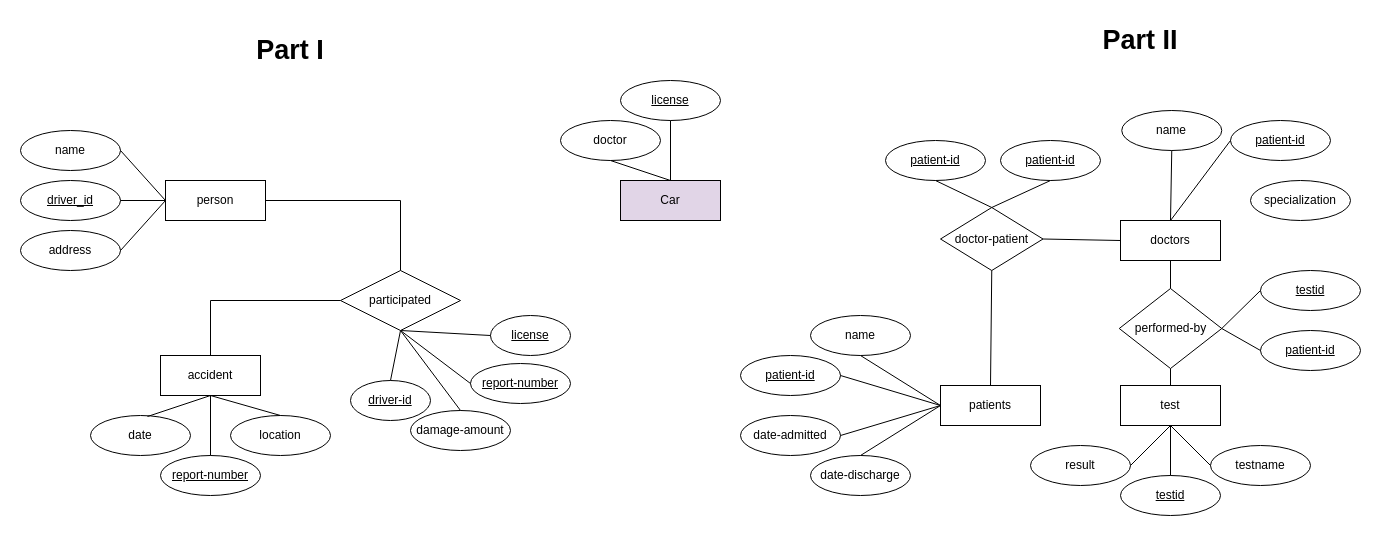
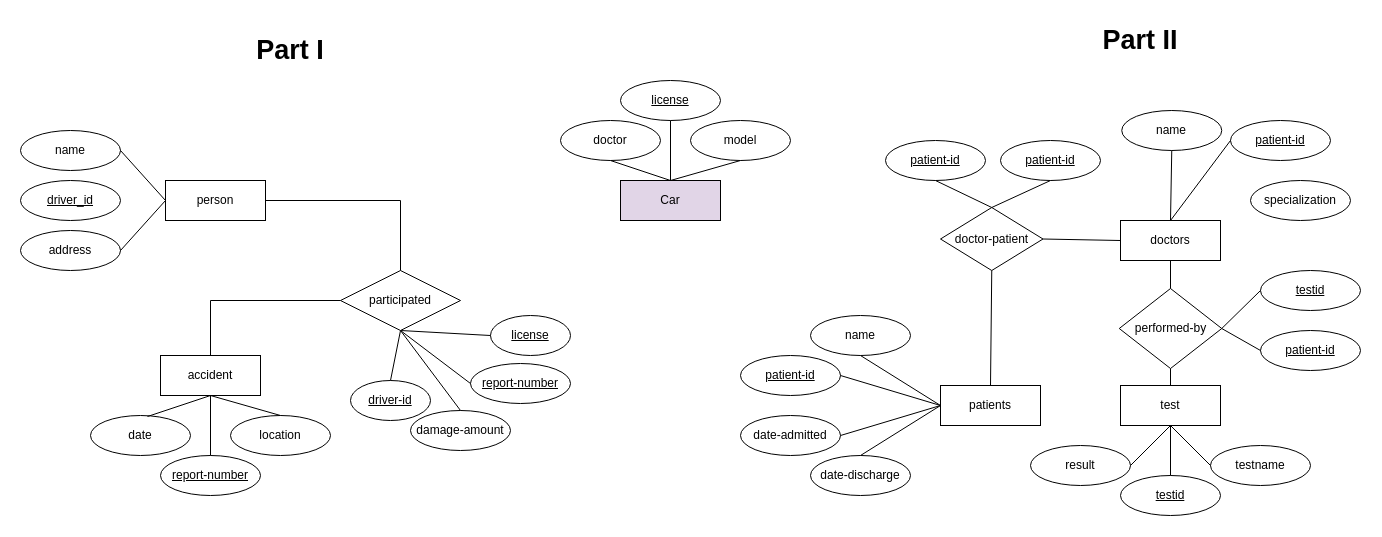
  <mxCell id="0" />
  <mxCell id="1" parent="0" />
  <mxCell id="2" value="person" style="whiteSpace=wrap;html=1;align=center;" parent="1" vertex="1"><mxGeometry x="165" y="180" width="100" height="40" as="geometry" /></mxCell>
  <mxCell id="3" value="driver_id" style="ellipse;whiteSpace=wrap;html=1;align=center;fontStyle=4;" parent="1" vertex="1"><mxGeometry x="20" y="180" width="100" height="40" as="geometry" /></mxCell>
- <mxCell id="4" value="" style="endArrow=none;html=1;rounded=0;entryX=1;entryY=0.5;entryDx=0;entryDy=0;exitX=0;exitY=0.5;exitDx=0;exitDy=0;" parent="1" source="2" target="3" edge="1"><mxGeometry width="50" height="50" relative="1" as="geometry"><mxPoint x="-30" y="210" as="sourcePoint" /><mxPoint x="20" y="160" as="targetPoint" /></mxGeometry></mxCell>
  <mxCell id="5" value="name" style="ellipse;whiteSpace=wrap;html=1;align=center;" parent="1" vertex="1"><mxGeometry x="20" y="130" width="100" height="40" as="geometry" /></mxCell>
  <mxCell id="6" value="" style="endArrow=none;html=1;rounded=0;entryX=1;entryY=0.5;entryDx=0;entryDy=0;exitX=0;exitY=0.5;exitDx=0;exitDy=0;" parent="1" source="2" target="5" edge="1"><mxGeometry width="50" height="50" relative="1" as="geometry"><mxPoint x="130" y="180" as="sourcePoint" /><mxPoint x="80" y="210" as="targetPoint" /></mxGeometry></mxCell>
  <mxCell id="7" value="address" style="ellipse;whiteSpace=wrap;html=1;align=center;" parent="1" vertex="1"><mxGeometry x="20" y="230" width="100" height="40" as="geometry" /></mxCell>
  <mxCell id="8" value="Car" style="whiteSpace=wrap;html=1;align=center;fillColor=#e1d5e7;" parent="1" vertex="1"><mxGeometry x="620" y="180" width="100" height="40" as="geometry" /></mxCell>
  <mxCell id="9" value="" style="endArrow=none;html=1;rounded=0;entryX=1;entryY=0.5;entryDx=0;entryDy=0;exitX=0;exitY=0.5;exitDx=0;exitDy=0;" parent="1" source="2" target="7" edge="1"><mxGeometry width="50" height="50" relative="1" as="geometry"><mxPoint x="160" y="290" as="sourcePoint" /><mxPoint x="80" y="290" as="targetPoint" /></mxGeometry></mxCell>
  <mxCell id="10" value="doctor" style="ellipse;whiteSpace=wrap;html=1;align=center;" parent="1" vertex="1"><mxGeometry x="560" y="120" width="100" height="40" as="geometry" /></mxCell>
  <mxCell id="11" value="" style="endArrow=none;html=1;rounded=0;exitX=0.5;exitY=0;exitDx=0;exitDy=0;entryX=0.5;entryY=1;entryDx=0;entryDy=0;" parent="1" source="8" target="10" edge="1"><mxGeometry width="50" height="50" relative="1" as="geometry"><mxPoint x="650" y="150" as="sourcePoint" /><mxPoint x="650" y="90" as="targetPoint" /></mxGeometry></mxCell>
+ <mxCell id="12" value="model" style="ellipse;whiteSpace=wrap;html=1;align=center;" parent="1" vertex="1"><mxGeometry x="690" y="120" width="100" height="40" as="geometry" /></mxCell>
  <mxCell id="13" value="license" style="ellipse;whiteSpace=wrap;html=1;align=center;fontStyle=4;" parent="1" vertex="1"><mxGeometry x="620" y="80" width="100" height="40" as="geometry" /></mxCell>
+ <mxCell id="14" value="" style="endArrow=none;html=1;rounded=0;entryX=0.5;entryY=0;entryDx=0;entryDy=0;exitX=0.5;exitY=1;exitDx=0;exitDy=0;" parent="1" source="12" target="8" edge="1"><mxGeometry width="50" height="50" relative="1" as="geometry"><mxPoint x="680" y="160" as="sourcePoint" /><mxPoint x="630" y="160" as="targetPoint" /></mxGeometry></mxCell>
  <mxCell id="15" value="" style="endArrow=none;html=1;rounded=0;exitX=0.5;exitY=0;exitDx=0;exitDy=0;entryX=0.5;entryY=1;entryDx=0;entryDy=0;" parent="1" source="8" target="13" edge="1"><mxGeometry width="50" height="50" relative="1" as="geometry"><mxPoint x="810" y="90" as="sourcePoint" /><mxPoint x="750" y="70" as="targetPoint" /></mxGeometry></mxCell>
  <mxCell id="16" value="accident" style="whiteSpace=wrap;html=1;align=center;" parent="1" vertex="1"><mxGeometry x="160" y="355" width="100" height="40" as="geometry" /></mxCell>
  <mxCell id="17" value="date" style="ellipse;whiteSpace=wrap;html=1;align=center;" parent="1" vertex="1"><mxGeometry x="90" y="415" width="100" height="40" as="geometry" /></mxCell>
  <mxCell id="18" value="location" style="ellipse;whiteSpace=wrap;html=1;align=center;" parent="1" vertex="1"><mxGeometry x="230" y="415" width="100" height="40" as="geometry" /></mxCell>
  <mxCell id="19" value="report-number" style="ellipse;whiteSpace=wrap;html=1;align=center;fontStyle=4;" parent="1" vertex="1"><mxGeometry x="160" y="455" width="100" height="40" as="geometry" /></mxCell>
  <mxCell id="20" value="" style="endArrow=none;html=1;rounded=0;entryX=0.57;entryY=0.025;entryDx=0;entryDy=0;exitX=0.5;exitY=1;exitDx=0;exitDy=0;entryPerimeter=0;" parent="1" source="16" target="17" edge="1"><mxGeometry width="50" height="50" relative="1" as="geometry"><mxPoint x="210" y="335" as="sourcePoint" /><mxPoint x="60" y="335" as="targetPoint" /></mxGeometry></mxCell>
  <mxCell id="21" value="" style="endArrow=none;html=1;rounded=0;entryX=0.5;entryY=0;entryDx=0;entryDy=0;exitX=0.5;exitY=1;exitDx=0;exitDy=0;" parent="1" source="16" target="19" edge="1"><mxGeometry width="50" height="50" relative="1" as="geometry"><mxPoint x="233" y="444" as="sourcePoint" /><mxPoint x="130" y="485" as="targetPoint" /></mxGeometry></mxCell>
  <mxCell id="22" value="" style="endArrow=none;html=1;rounded=0;entryX=0.5;entryY=0;entryDx=0;entryDy=0;exitX=0.5;exitY=1;exitDx=0;exitDy=0;" parent="1" source="16" target="18" edge="1"><mxGeometry width="50" height="50" relative="1" as="geometry"><mxPoint x="220" y="415" as="sourcePoint" /><mxPoint x="230" y="515" as="targetPoint" /></mxGeometry></mxCell>
  <mxCell id="23" value="damage-amount" style="ellipse;whiteSpace=wrap;html=1;align=center;" parent="1" vertex="1"><mxGeometry x="410" y="410" width="100" height="40" as="geometry" /></mxCell>
  <mxCell id="24" value="driver-id" style="ellipse;whiteSpace=wrap;html=1;align=center;fontStyle=4;" parent="1" vertex="1"><mxGeometry x="350" y="380" width="80" height="40" as="geometry" /></mxCell>
  <mxCell id="25" value="license" style="ellipse;whiteSpace=wrap;html=1;align=center;fontStyle=4;" parent="1" vertex="1"><mxGeometry x="490" y="315" width="80" height="40" as="geometry" /></mxCell>
  <mxCell id="26" value="report-number" style="ellipse;whiteSpace=wrap;html=1;align=center;fontStyle=4;" parent="1" vertex="1"><mxGeometry x="470" y="363" width="100" height="40" as="geometry" /></mxCell>
  <mxCell id="27" value="" style="endArrow=none;html=1;rounded=0;entryX=0.5;entryY=1;entryDx=0;entryDy=0;exitX=0.5;exitY=0;exitDx=0;exitDy=0;" parent="1" source="24" target="55" edge="1"><mxGeometry relative="1" as="geometry"><mxPoint x="210" y="420" as="sourcePoint" /><mxPoint x="460" y="330" as="targetPoint" /><Array as="points" /></mxGeometry></mxCell>
  <mxCell id="28" value="" style="endArrow=none;html=1;rounded=0;entryX=0.5;entryY=1;entryDx=0;entryDy=0;exitX=0;exitY=0.5;exitDx=0;exitDy=0;" parent="1" source="25" target="55" edge="1"><mxGeometry relative="1" as="geometry"><mxPoint x="410" y="390" as="sourcePoint" /><mxPoint x="460" y="330" as="targetPoint" /><Array as="points" /></mxGeometry></mxCell>
  <mxCell id="29" value="" style="endArrow=none;html=1;rounded=0;entryX=0.5;entryY=1;entryDx=0;entryDy=0;exitX=0;exitY=0.5;exitDx=0;exitDy=0;" parent="1" source="26" target="55" edge="1"><mxGeometry relative="1" as="geometry"><mxPoint x="505" y="410" as="sourcePoint" /><mxPoint x="460" y="330" as="targetPoint" /><Array as="points" /></mxGeometry></mxCell>
  <mxCell id="30" value="" style="endArrow=none;html=1;rounded=0;entryX=0.5;entryY=1;entryDx=0;entryDy=0;exitX=0.5;exitY=0;exitDx=0;exitDy=0;" parent="1" source="23" target="55" edge="1"><mxGeometry relative="1" as="geometry"><mxPoint x="467.5" y="500" as="sourcePoint" /><mxPoint x="460" y="330" as="targetPoint" /><Array as="points" /></mxGeometry></mxCell>
  <mxCell id="31" value="&lt;font style=&quot;font-size: 27px;&quot;&gt;&lt;b&gt;Part I&lt;/b&gt;&lt;/font&gt;" style="text;html=1;align=center;verticalAlign=middle;whiteSpace=wrap;rounded=0;" parent="1" vertex="1"><mxGeometry x="230" y="30" width="120" height="40" as="geometry" /></mxCell>
  <mxCell id="32" value="&lt;font style=&quot;font-size: 27px;&quot;&gt;&lt;b&gt;Part II&lt;/b&gt;&lt;/font&gt;" style="text;html=1;align=center;verticalAlign=middle;whiteSpace=wrap;rounded=0;" parent="1" vertex="1"><mxGeometry x="1080" y="20" width="120" height="40" as="geometry" /></mxCell>
  <mxCell id="33" value="patients" style="whiteSpace=wrap;html=1;align=center;" parent="1" vertex="1"><mxGeometry x="940" y="385" width="100" height="40" as="geometry" /></mxCell>
  <mxCell id="34" value="patient-id" style="ellipse;whiteSpace=wrap;html=1;align=center;fontStyle=4;" parent="1" vertex="1"><mxGeometry x="740" y="355" width="100" height="40" as="geometry" /></mxCell>
  <mxCell id="35" value="name" style="ellipse;whiteSpace=wrap;html=1;align=center;" parent="1" vertex="1"><mxGeometry x="810" y="315" width="100" height="40" as="geometry" /></mxCell>
  <mxCell id="36" value="date-admitted" style="ellipse;whiteSpace=wrap;html=1;align=center;" parent="1" vertex="1"><mxGeometry x="740" y="415" width="100" height="40" as="geometry" /></mxCell>
  <mxCell id="37" value="date-discharge" style="ellipse;whiteSpace=wrap;html=1;align=center;" parent="1" vertex="1"><mxGeometry x="810" y="455" width="100" height="40" as="geometry" /></mxCell>
  <mxCell id="38" value="" style="endArrow=none;html=1;rounded=0;entryX=0;entryY=0.5;entryDx=0;entryDy=0;exitX=0.5;exitY=1;exitDx=0;exitDy=0;" parent="1" source="35" target="33" edge="1"><mxGeometry width="50" height="50" relative="1" as="geometry"><mxPoint x="650" y="345" as="sourcePoint" /><mxPoint x="580" y="365" as="targetPoint" /></mxGeometry></mxCell>
  <mxCell id="39" value="" style="endArrow=none;html=1;rounded=0;entryX=0;entryY=0.5;entryDx=0;entryDy=0;exitX=1;exitY=0.5;exitDx=0;exitDy=0;" parent="1" source="34" target="33" edge="1"><mxGeometry width="50" height="50" relative="1" as="geometry"><mxPoint x="860" y="380" as="sourcePoint" /><mxPoint x="920" y="430" as="targetPoint" /></mxGeometry></mxCell>
  <mxCell id="40" value="" style="endArrow=none;html=1;rounded=0;entryX=0;entryY=0.5;entryDx=0;entryDy=0;exitX=1;exitY=0.5;exitDx=0;exitDy=0;" parent="1" source="36" target="33" edge="1"><mxGeometry width="50" height="50" relative="1" as="geometry"><mxPoint x="850" y="405" as="sourcePoint" /><mxPoint x="930" y="435" as="targetPoint" /></mxGeometry></mxCell>
  <mxCell id="41" value="" style="endArrow=none;html=1;rounded=0;entryX=0;entryY=0.5;entryDx=0;entryDy=0;exitX=0.5;exitY=0;exitDx=0;exitDy=0;" parent="1" source="37" target="33" edge="1"><mxGeometry width="50" height="50" relative="1" as="geometry"><mxPoint x="840" y="450" as="sourcePoint" /><mxPoint x="920" y="420" as="targetPoint" /></mxGeometry></mxCell>
  <mxCell id="42" value="doctors" style="whiteSpace=wrap;html=1;align=center;" parent="1" vertex="1"><mxGeometry x="1120" y="220" width="100" height="40" as="geometry" /></mxCell>
  <mxCell id="43" value="name" style="ellipse;whiteSpace=wrap;html=1;align=center;" parent="1" vertex="1"><mxGeometry x="1121.25" y="110" width="100" height="40" as="geometry" /></mxCell>
  <mxCell id="44" value="specialization" style="ellipse;whiteSpace=wrap;html=1;align=center;" parent="1" vertex="1"><mxGeometry x="1250" y="180" width="100" height="40" as="geometry" /></mxCell>
  <mxCell id="45" value="patient-id" style="ellipse;whiteSpace=wrap;html=1;align=center;fontStyle=4;" parent="1" vertex="1"><mxGeometry x="1230" y="120" width="100" height="40" as="geometry" /></mxCell>
  <mxCell id="46" value="" style="endArrow=none;html=1;rounded=0;entryX=0;entryY=0.5;entryDx=0;entryDy=0;exitX=0.5;exitY=0;exitDx=0;exitDy=0;" parent="1" source="42" target="45" edge="1"><mxGeometry relative="1" as="geometry"><mxPoint x="1020" y="330" as="sourcePoint" /><mxPoint x="1180" y="330" as="targetPoint" /></mxGeometry></mxCell>
  <mxCell id="47" value="" style="endArrow=none;html=1;rounded=0;entryX=0.5;entryY=1;entryDx=0;entryDy=0;exitX=0.5;exitY=0;exitDx=0;exitDy=0;" parent="1" source="42" target="43" edge="1"><mxGeometry relative="1" as="geometry"><mxPoint x="1180" y="145" as="sourcePoint" /><mxPoint x="1200" y="195" as="targetPoint" /></mxGeometry></mxCell>
  <mxCell id="48" value="test" style="whiteSpace=wrap;html=1;align=center;" parent="1" vertex="1"><mxGeometry x="1120" y="385" width="100" height="40" as="geometry" /></mxCell>
  <mxCell id="49" value="testname" style="ellipse;whiteSpace=wrap;html=1;align=center;" parent="1" vertex="1"><mxGeometry x="1210" y="445" width="100" height="40" as="geometry" /></mxCell>
  <mxCell id="50" value="testid" style="ellipse;whiteSpace=wrap;html=1;align=center;fontStyle=4;" parent="1" vertex="1"><mxGeometry x="1120" y="475" width="100" height="40" as="geometry" /></mxCell>
  <mxCell id="51" value="result" style="ellipse;whiteSpace=wrap;html=1;align=center;" parent="1" vertex="1"><mxGeometry x="1030" y="445" width="100" height="40" as="geometry" /></mxCell>
  <mxCell id="52" value="" style="endArrow=none;html=1;rounded=0;entryX=0.5;entryY=1;entryDx=0;entryDy=0;exitX=0.5;exitY=0;exitDx=0;exitDy=0;" parent="1" source="50" target="48" edge="1"><mxGeometry relative="1" as="geometry"><mxPoint x="1020" y="385" as="sourcePoint" /><mxPoint x="1070" y="385" as="targetPoint" /></mxGeometry></mxCell>
  <mxCell id="53" value="" style="endArrow=none;html=1;rounded=0;entryX=0.5;entryY=1;entryDx=0;entryDy=0;exitX=0;exitY=0.5;exitDx=0;exitDy=0;" parent="1" source="49" target="48" edge="1"><mxGeometry relative="1" as="geometry"><mxPoint x="1180" y="485" as="sourcePoint" /><mxPoint x="1180" y="435" as="targetPoint" /></mxGeometry></mxCell>
  <mxCell id="54" value="" style="endArrow=none;html=1;rounded=0;entryX=0.5;entryY=1;entryDx=0;entryDy=0;exitX=1;exitY=0.5;exitDx=0;exitDy=0;" parent="1" source="51" target="48" edge="1"><mxGeometry relative="1" as="geometry"><mxPoint x="1030" y="435" as="sourcePoint" /><mxPoint x="990" y="395" as="targetPoint" /></mxGeometry></mxCell>
  <mxCell id="55" value="participated" style="shape=rhombus;perimeter=rhombusPerimeter;whiteSpace=wrap;html=1;align=center;" parent="1" vertex="1"><mxGeometry x="340" y="270" width="120" height="60" as="geometry" /></mxCell>
  <mxCell id="56" value="" style="endArrow=none;html=1;rounded=0;exitX=1;exitY=0.5;exitDx=0;exitDy=0;entryX=0.5;entryY=0;entryDx=0;entryDy=0;" parent="1" source="2" target="55" edge="1"><mxGeometry relative="1" as="geometry"><mxPoint x="390" y="260" as="sourcePoint" /><mxPoint x="550" y="260" as="targetPoint" /><Array as="points"><mxPoint x="400" y="200" /></Array></mxGeometry></mxCell>
  <mxCell id="57" value="" style="endArrow=none;html=1;rounded=0;entryX=0;entryY=0.5;entryDx=0;entryDy=0;exitX=0.5;exitY=0;exitDx=0;exitDy=0;" parent="1" source="16" target="55" edge="1"><mxGeometry relative="1" as="geometry"><mxPoint x="180" y="259" as="sourcePoint" /><mxPoint x="340" y="259" as="targetPoint" /><Array as="points"><mxPoint x="210" y="300" /></Array></mxGeometry></mxCell>
  <mxCell id="58" value="performed-by" style="shape=rhombus;perimeter=rhombusPerimeter;whiteSpace=wrap;html=1;align=center;" parent="1" vertex="1"><mxGeometry x="1118.75" y="288" width="102.5" height="80" as="geometry" /></mxCell>
  <mxCell id="59" value="" style="endArrow=none;html=1;rounded=0;entryX=0.5;entryY=1;entryDx=0;entryDy=0;exitX=0.5;exitY=0;exitDx=0;exitDy=0;" parent="1" source="58" target="42" edge="1"><mxGeometry relative="1" as="geometry"><mxPoint x="930" y="330" as="sourcePoint" /><mxPoint x="1090" y="330" as="targetPoint" /></mxGeometry></mxCell>
  <mxCell id="60" value="" style="endArrow=none;html=1;rounded=0;entryX=0.5;entryY=1;entryDx=0;entryDy=0;exitX=0.5;exitY=0;exitDx=0;exitDy=0;" parent="1" source="48" target="58" edge="1"><mxGeometry relative="1" as="geometry"><mxPoint x="1180" y="310" as="sourcePoint" /><mxPoint x="1180" y="270" as="targetPoint" /></mxGeometry></mxCell>
  <mxCell id="61" value="testid" style="ellipse;whiteSpace=wrap;html=1;align=center;fontStyle=4;" parent="1" vertex="1"><mxGeometry x="1260" y="270" width="100" height="40" as="geometry" /></mxCell>
  <mxCell id="62" value="patient-id" style="ellipse;whiteSpace=wrap;html=1;align=center;fontStyle=4;" parent="1" vertex="1"><mxGeometry x="1260" y="330" width="100" height="40" as="geometry" /></mxCell>
  <mxCell id="63" value="" style="endArrow=none;html=1;rounded=0;entryX=0;entryY=0.5;entryDx=0;entryDy=0;exitX=1;exitY=0.5;exitDx=0;exitDy=0;" parent="1" source="58" target="61" edge="1"><mxGeometry relative="1" as="geometry"><mxPoint x="930" y="330" as="sourcePoint" /><mxPoint x="1090" y="330" as="targetPoint" /></mxGeometry></mxCell>
  <mxCell id="64" value="" style="endArrow=none;html=1;rounded=0;entryX=0;entryY=0.5;entryDx=0;entryDy=0;exitX=1;exitY=0.5;exitDx=0;exitDy=0;" parent="1" source="58" target="62" edge="1"><mxGeometry relative="1" as="geometry"><mxPoint x="930" y="330" as="sourcePoint" /><mxPoint x="1090" y="330" as="targetPoint" /></mxGeometry></mxCell>
  <mxCell id="65" value="doctor-patient" style="shape=rhombus;perimeter=rhombusPerimeter;whiteSpace=wrap;html=1;align=center;" parent="1" vertex="1"><mxGeometry x="940" y="207" width="102.5" height="63" as="geometry" /></mxCell>
  <mxCell id="66" value="patient-id" style="ellipse;whiteSpace=wrap;html=1;align=center;fontStyle=4;" parent="1" vertex="1"><mxGeometry x="1000" y="140" width="100" height="40" as="geometry" /></mxCell>
  <mxCell id="67" value="patient-id" style="ellipse;whiteSpace=wrap;html=1;align=center;fontStyle=4;" parent="1" vertex="1"><mxGeometry x="885" y="140" width="100" height="40" as="geometry" /></mxCell>
  <mxCell id="68" value="" style="endArrow=none;html=1;rounded=0;entryX=0;entryY=0.5;entryDx=0;entryDy=0;exitX=1;exitY=0.5;exitDx=0;exitDy=0;" parent="1" source="65" target="42" edge="1"><mxGeometry relative="1" as="geometry"><mxPoint x="930" y="330" as="sourcePoint" /><mxPoint x="1090" y="330" as="targetPoint" /></mxGeometry></mxCell>
  <mxCell id="69" value="" style="endArrow=none;html=1;rounded=0;exitX=0.5;exitY=0;exitDx=0;exitDy=0;entryX=0.5;entryY=1;entryDx=0;entryDy=0;" parent="1" source="33" target="65" edge="1"><mxGeometry relative="1" as="geometry"><mxPoint x="930" y="330" as="sourcePoint" /><mxPoint x="1090" y="330" as="targetPoint" /></mxGeometry></mxCell>
  <mxCell id="70" value="" style="endArrow=none;html=1;rounded=0;entryX=0.5;entryY=1;entryDx=0;entryDy=0;exitX=0.5;exitY=0;exitDx=0;exitDy=0;" parent="1" source="65" target="67" edge="1"><mxGeometry relative="1" as="geometry"><mxPoint x="930" y="330" as="sourcePoint" /><mxPoint x="1090" y="330" as="targetPoint" /></mxGeometry></mxCell>
  <mxCell id="71" value="" style="endArrow=none;html=1;rounded=0;entryX=0.5;entryY=1;entryDx=0;entryDy=0;exitX=0.5;exitY=0;exitDx=0;exitDy=0;" parent="1" source="65" target="66" edge="1"><mxGeometry relative="1" as="geometry"><mxPoint x="986" y="315" as="sourcePoint" /><mxPoint x="925" y="288" as="targetPoint" /></mxGeometry></mxCell>
